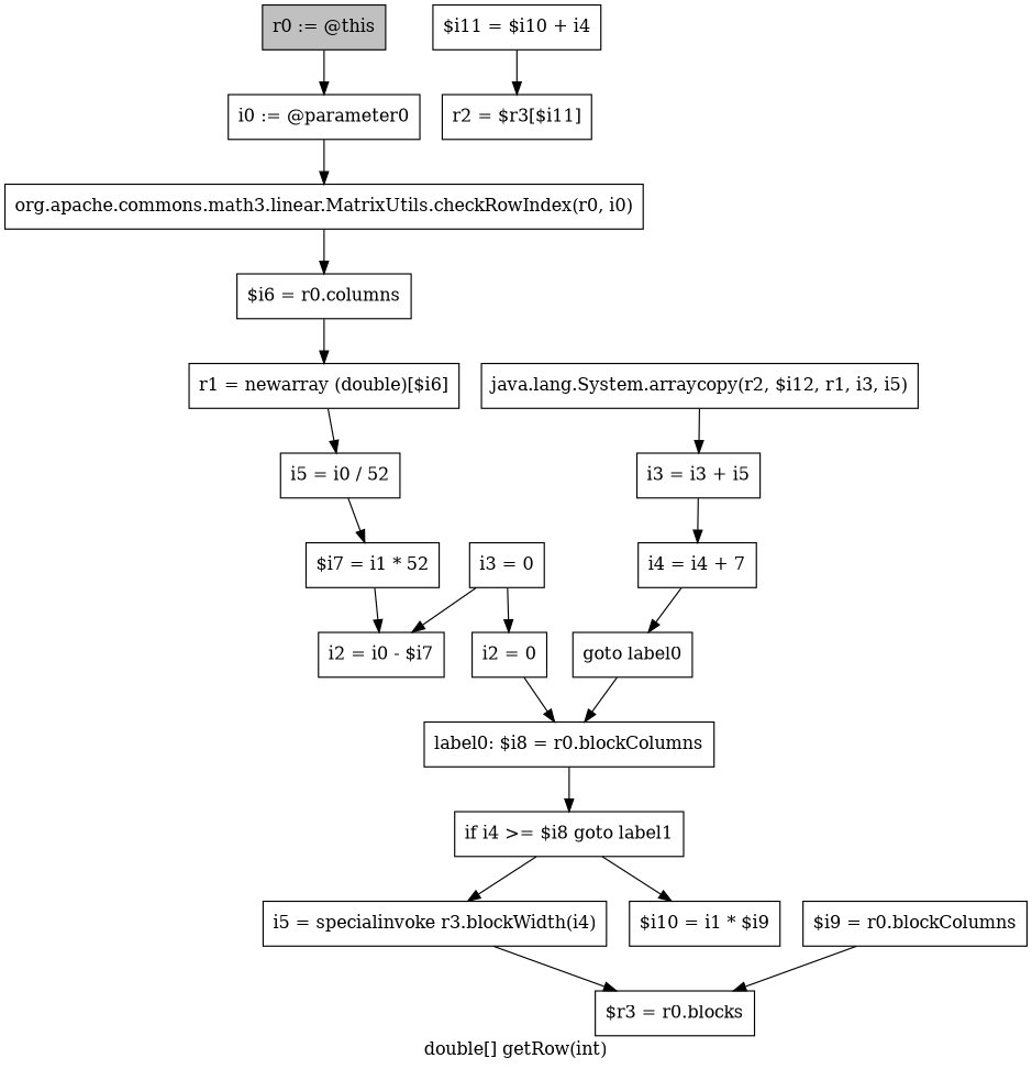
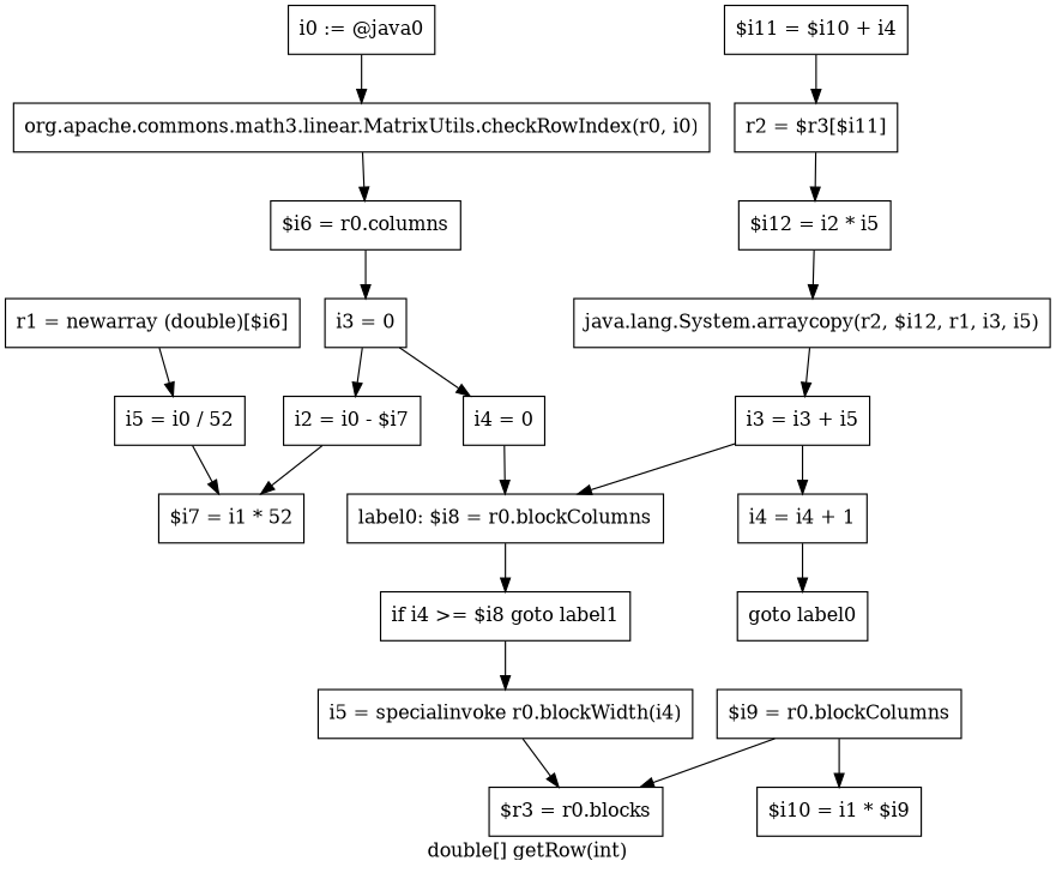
  digraph {
    label="double[] getRow(int)"
    node [shape=box]
-   n1 [fillcolor=gray label="r0 := @this" style=filled]
-   n2 [label="i0 := @parameter0"]
+   n2 [label="i0 := @java0"]
    n3 [label="org.apache.commons.math3.linear.MatrixUtils.checkRowIndex(r0, i0)"]
    n4 [label="$i6 = r0.columns"]
    n5 [label="r1 = newarray (double)[$i6]"]
    n6 [label="i5 = i0 / 52"]
    n7 [label="$i7 = i1 * 52"]
    n8 [label="i2 = i0 - $i7"]
    n9 [label="i3 = 0"]
-   n10 [label="i2 = 0"]
+   n10 [label="i4 = 0"]
    n11 [label="label0: $i8 = r0.blockColumns"]
    n12 [label="if i4 >= $i8 goto label1"]
-   n13 [label="i5 = specialinvoke r3.blockWidth(i4)"]
+   n13 [label="i5 = specialinvoke r0.blockWidth(i4)"]
    n14 [label="$r3 = r0.blocks"]
    n15 [label="$i9 = r0.blockColumns"]
    n16 [label="$i10 = i1 * $i9"]
    n17 [label="$i11 = $i10 + i4"]
    n18 [label="r2 = $r3[$i11]"]
+   n19 [label="$i12 = i2 * i5"]
    n20 [label="java.lang.System.arraycopy(r2, $i12, r1, i3, i5)"]
    n21 [label="i3 = i3 + i5"]
-   n22 [label="i4 = i4 + 7"]
+   n22 [label="i4 = i4 + 1"]
    n23 [label="goto label0"]
-   n1 -> n2
    n2 -> n3
    n3 -> n4
-   n4 -> n5
+   n4 -> n9
    n5 -> n6
    n6 -> n7
-   n7 -> n8
+   n8 -> n7
    n9 -> n8
    n9 -> n10
    n10 -> n11
    n11 -> n12
    n12 -> n13
    n13 -> n14
    n15 -> n14
-   n12 -> n16
+   n15 -> n16
    n17 -> n18
+   n18 -> n19
+   n19 -> n20
    n20 -> n21
    n21 -> n22
    n22 -> n23
-   n23 -> n11
+   n21 -> n11
  }
